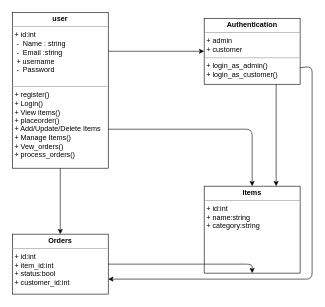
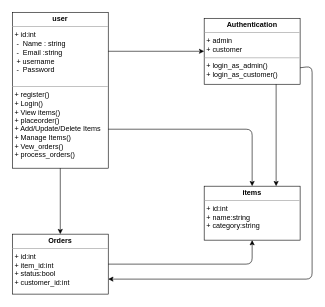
  <mxCell id="0" />
  <mxCell id="1" parent="0" />
  <mxCell id="2" value="&lt;p style=&quot;margin: 0px ; margin-top: 4px ; text-align: center&quot;&gt;&lt;b&gt;user&lt;/b&gt;&lt;/p&gt;&lt;hr size=&quot;1&quot;&gt;&lt;p style=&quot;margin: 0px ; margin-left: 4px&quot;&gt;+ id:int&lt;br style=&quot;padding: 0px ; margin: 0px&quot;&gt;&amp;nbsp;-&amp;nbsp; Name : string&lt;br style=&quot;padding: 0px ; margin: 0px&quot;&gt;&amp;nbsp;-&amp;nbsp; Email :string&lt;br style=&quot;padding: 0px ; margin: 0px&quot;&gt;&amp;nbsp;+ username&lt;br style=&quot;padding: 0px ; margin: 0px&quot;&gt;&amp;nbsp;-&amp;nbsp; Password&lt;br&gt;&lt;/p&gt;&lt;p style=&quot;margin: 0px ; margin-left: 4px&quot;&gt;&lt;br&gt;&lt;/p&gt;&lt;hr size=&quot;1&quot;&gt;&lt;p style=&quot;margin: 0px ; margin-left: 4px&quot;&gt;+ register()&lt;/p&gt;&lt;p style=&quot;margin: 0px ; margin-left: 4px&quot;&gt;+ Login()&lt;/p&gt;&lt;p style=&quot;margin: 0px ; margin-left: 4px&quot;&gt;+ View items()&lt;/p&gt;&lt;p style=&quot;margin: 0px ; margin-left: 4px&quot;&gt;+ placeorder()&lt;/p&gt;&lt;p style=&quot;margin: 0px ; margin-left: 4px&quot;&gt;+ Add/Update/Delete Items&lt;/p&gt;&lt;p style=&quot;margin: 0px ; margin-left: 4px&quot;&gt;+ Manage Items()&lt;/p&gt;&lt;p style=&quot;margin: 0px ; margin-left: 4px&quot;&gt;+ Vew_orders()&lt;/p&gt;&lt;p style=&quot;margin: 0px ; margin-left: 4px&quot;&gt;+ process_orders()&lt;/p&gt;" style="verticalAlign=top;align=left;overflow=fill;fontSize=12;fontFamily=Helvetica;html=1;" vertex="1" parent="1"><mxGeometry x="20" y="20" width="160" height="260" as="geometry" /></mxCell>
  <mxCell id="3" value="&lt;p style=&quot;margin: 0px ; margin-top: 4px ; text-align: center&quot;&gt;&lt;b&gt;Authentication&lt;/b&gt;&lt;/p&gt;&lt;hr size=&quot;1&quot;&gt;&lt;p style=&quot;margin: 0px ; margin-left: 4px&quot;&gt;+ admin&lt;/p&gt;&lt;p style=&quot;margin: 0px ; margin-left: 4px&quot;&gt;+ customer&lt;/p&gt;&lt;hr size=&quot;1&quot;&gt;&lt;p style=&quot;margin: 0px ; margin-left: 4px&quot;&gt;+ login_as_admin()&lt;/p&gt;&lt;p style=&quot;margin: 0px ; margin-left: 4px&quot;&gt;+ login_as_customer()&lt;/p&gt;" style="verticalAlign=top;align=left;overflow=fill;fontSize=12;fontFamily=Helvetica;html=1;" vertex="1" parent="1"><mxGeometry x="340" y="30" width="160" height="110" as="geometry" /></mxCell>
  <mxCell id="4" value="" style="endArrow=classic;html=1;exitX=1;exitY=0.25;exitDx=0;exitDy=0;entryX=0;entryY=0.5;entryDx=0;entryDy=0;" edge="1" parent="1" source="2" target="3"><mxGeometry width="50" height="50" relative="1" as="geometry"><mxPoint x="260" y="200" as="sourcePoint" /><mxPoint x="310" y="150" as="targetPoint" /></mxGeometry></mxCell>
- <mxCell id="5" value="&lt;p style=&quot;margin: 0px ; margin-top: 4px ; text-align: center&quot;&gt;&lt;b&gt;items&lt;/b&gt;&lt;/p&gt;&lt;hr size=&quot;1&quot;&gt;&lt;p style=&quot;margin: 0px ; margin-left: 4px&quot;&gt;+ id:int&lt;/p&gt;&lt;p style=&quot;margin: 0px ; margin-left: 4px&quot;&gt;+ name:string&lt;/p&gt;&lt;p style=&quot;margin: 0px ; margin-left: 4px&quot;&gt;+ category:string&lt;/p&gt;&lt;p style=&quot;margin: 0px ; margin-left: 4px&quot;&gt;&lt;br&gt;&lt;/p&gt;" style="verticalAlign=top;align=left;overflow=fill;fontSize=12;fontFamily=Helvetica;html=1;" vertex="1" parent="1"><mxGeometry x="340" y="310" width="160" height="145" as="geometry" /></mxCell>
+ <mxCell id="5" value="&lt;p style=&quot;margin: 0px ; margin-top: 4px ; text-align: center&quot;&gt;&lt;b&gt;items&lt;/b&gt;&lt;/p&gt;&lt;hr size=&quot;1&quot;&gt;&lt;p style=&quot;margin: 0px ; margin-left: 4px&quot;&gt;+ id:int&lt;/p&gt;&lt;p style=&quot;margin: 0px ; margin-left: 4px&quot;&gt;+ name:string&lt;/p&gt;&lt;p style=&quot;margin: 0px ; margin-left: 4px&quot;&gt;+ category:string&lt;/p&gt;&lt;p style=&quot;margin: 0px ; margin-left: 4px&quot;&gt;&lt;br&gt;&lt;/p&gt;" style="verticalAlign=top;align=left;overflow=fill;fontSize=12;fontFamily=Helvetica;html=1;" vertex="1" parent="1"><mxGeometry x="340" y="310" width="160" height="90" as="geometry" /></mxCell>
  <mxCell id="6" value="" style="endArrow=classic;html=1;exitX=1;exitY=0.75;exitDx=0;exitDy=0;entryX=0.5;entryY=0;entryDx=0;entryDy=0;" edge="1" parent="1" source="2" target="5"><mxGeometry width="50" height="50" relative="1" as="geometry"><mxPoint x="260" y="390" as="sourcePoint" /><mxPoint x="310" y="340" as="targetPoint" /><Array as="points"><mxPoint x="420" y="215" /></Array></mxGeometry></mxCell>
  <mxCell id="7" value="&lt;p style=&quot;margin: 0px ; margin-top: 4px ; text-align: center&quot;&gt;&lt;b&gt;Orders&lt;/b&gt;&lt;/p&gt;&lt;hr size=&quot;1&quot;&gt;&lt;p style=&quot;margin: 0px ; margin-left: 4px&quot;&gt;+ id:int&lt;/p&gt;&lt;p style=&quot;margin: 0px ; margin-left: 4px&quot;&gt;+ item_id:int&lt;/p&gt;&lt;p style=&quot;margin: 0px ; margin-left: 4px&quot;&gt;+ status:bool&lt;/p&gt;&lt;p style=&quot;margin: 0px ; margin-left: 4px&quot;&gt;+ customer_id:int&lt;/p&gt;" style="verticalAlign=top;align=left;overflow=fill;fontSize=12;fontFamily=Helvetica;html=1;" vertex="1" parent="1"><mxGeometry x="20" y="390" width="160" height="100" as="geometry" /></mxCell>
  <mxCell id="8" value="" style="endArrow=classic;html=1;exitX=0.5;exitY=1;exitDx=0;exitDy=0;entryX=0.5;entryY=0;entryDx=0;entryDy=0;" edge="1" parent="1" source="2" target="7"><mxGeometry width="50" height="50" relative="1" as="geometry"><mxPoint x="160" y="390" as="sourcePoint" /><mxPoint x="210" y="340" as="targetPoint" /></mxGeometry></mxCell>
  <mxCell id="9" value="" style="endArrow=classic;html=1;exitX=1;exitY=0.5;exitDx=0;exitDy=0;entryX=0.5;entryY=1;entryDx=0;entryDy=0;" edge="1" parent="1" source="7" target="5"><mxGeometry width="50" height="50" relative="1" as="geometry"><mxPoint x="230" y="470" as="sourcePoint" /><mxPoint x="280" y="420" as="targetPoint" /><Array as="points"><mxPoint x="420" y="440" /></Array></mxGeometry></mxCell>
  <mxCell id="10" value="" style="endArrow=classic;html=1;exitX=0.75;exitY=1;exitDx=0;exitDy=0;entryX=0.75;entryY=0;entryDx=0;entryDy=0;" edge="1" parent="1" source="3" target="5"><mxGeometry width="50" height="50" relative="1" as="geometry"><mxPoint x="550" y="250" as="sourcePoint" /><mxPoint x="600" y="200" as="targetPoint" /></mxGeometry></mxCell>
  <mxCell id="11" value="" style="endArrow=classic;html=1;exitX=1;exitY=0.75;exitDx=0;exitDy=0;entryX=1;entryY=0.75;entryDx=0;entryDy=0;" edge="1" parent="1" source="3" target="7"><mxGeometry width="50" height="50" relative="1" as="geometry"><mxPoint x="580" y="280" as="sourcePoint" /><mxPoint x="630" y="230" as="targetPoint" /><Array as="points"><mxPoint x="520" y="110" /><mxPoint x="520" y="465" /></Array></mxGeometry></mxCell>
